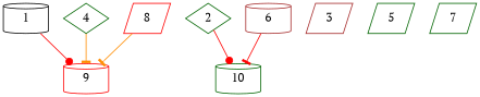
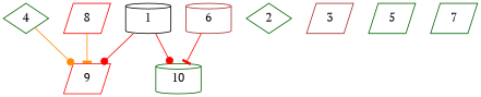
  digraph {
    fontname="PT Serif"
    node [alpha=0.02 color=darkgreen fontname="PT Serif" shape=cylinder]
    edge [arrowhead=dot color=red fontname="PT Serif"]
    1 [color=black expect_size=36196352]
-   9 [alpha=0.09 color=red expect_size=12912640]
+   9 [alpha=0.09 color=red expect_size=12912640 shape=parallelogram]
    10 [alpha=0.08 expect_size=11871232]
    2 [expect_size=28454912 shape=diamond]
    3 [alpha=0.06 color=brown expect_size=50193408 shape=parallelogram]
    4 [alpha=0.12 expect_size=50763776 shape=diamond]
    5 [alpha=0.11 expect_size=38103040 shape=parallelogram]
    6 [alpha=0.07 color=brown expect_size=46085120]
    7 [expect_size=7617536 shape=parallelogram]
    8 [alpha=0.15 color=red expect_size=22394880 shape=parallelogram]
    1 -> 9
-   2 -> 10
-   4 -> 9 [arrowhead=tee color=darkorange]
+   1 -> 10
+   4 -> 9 [color=darkorange]
    6 -> 10 [arrowhead=tee]
    8 -> 9 [arrowhead=tee color=darkorange]
  }
